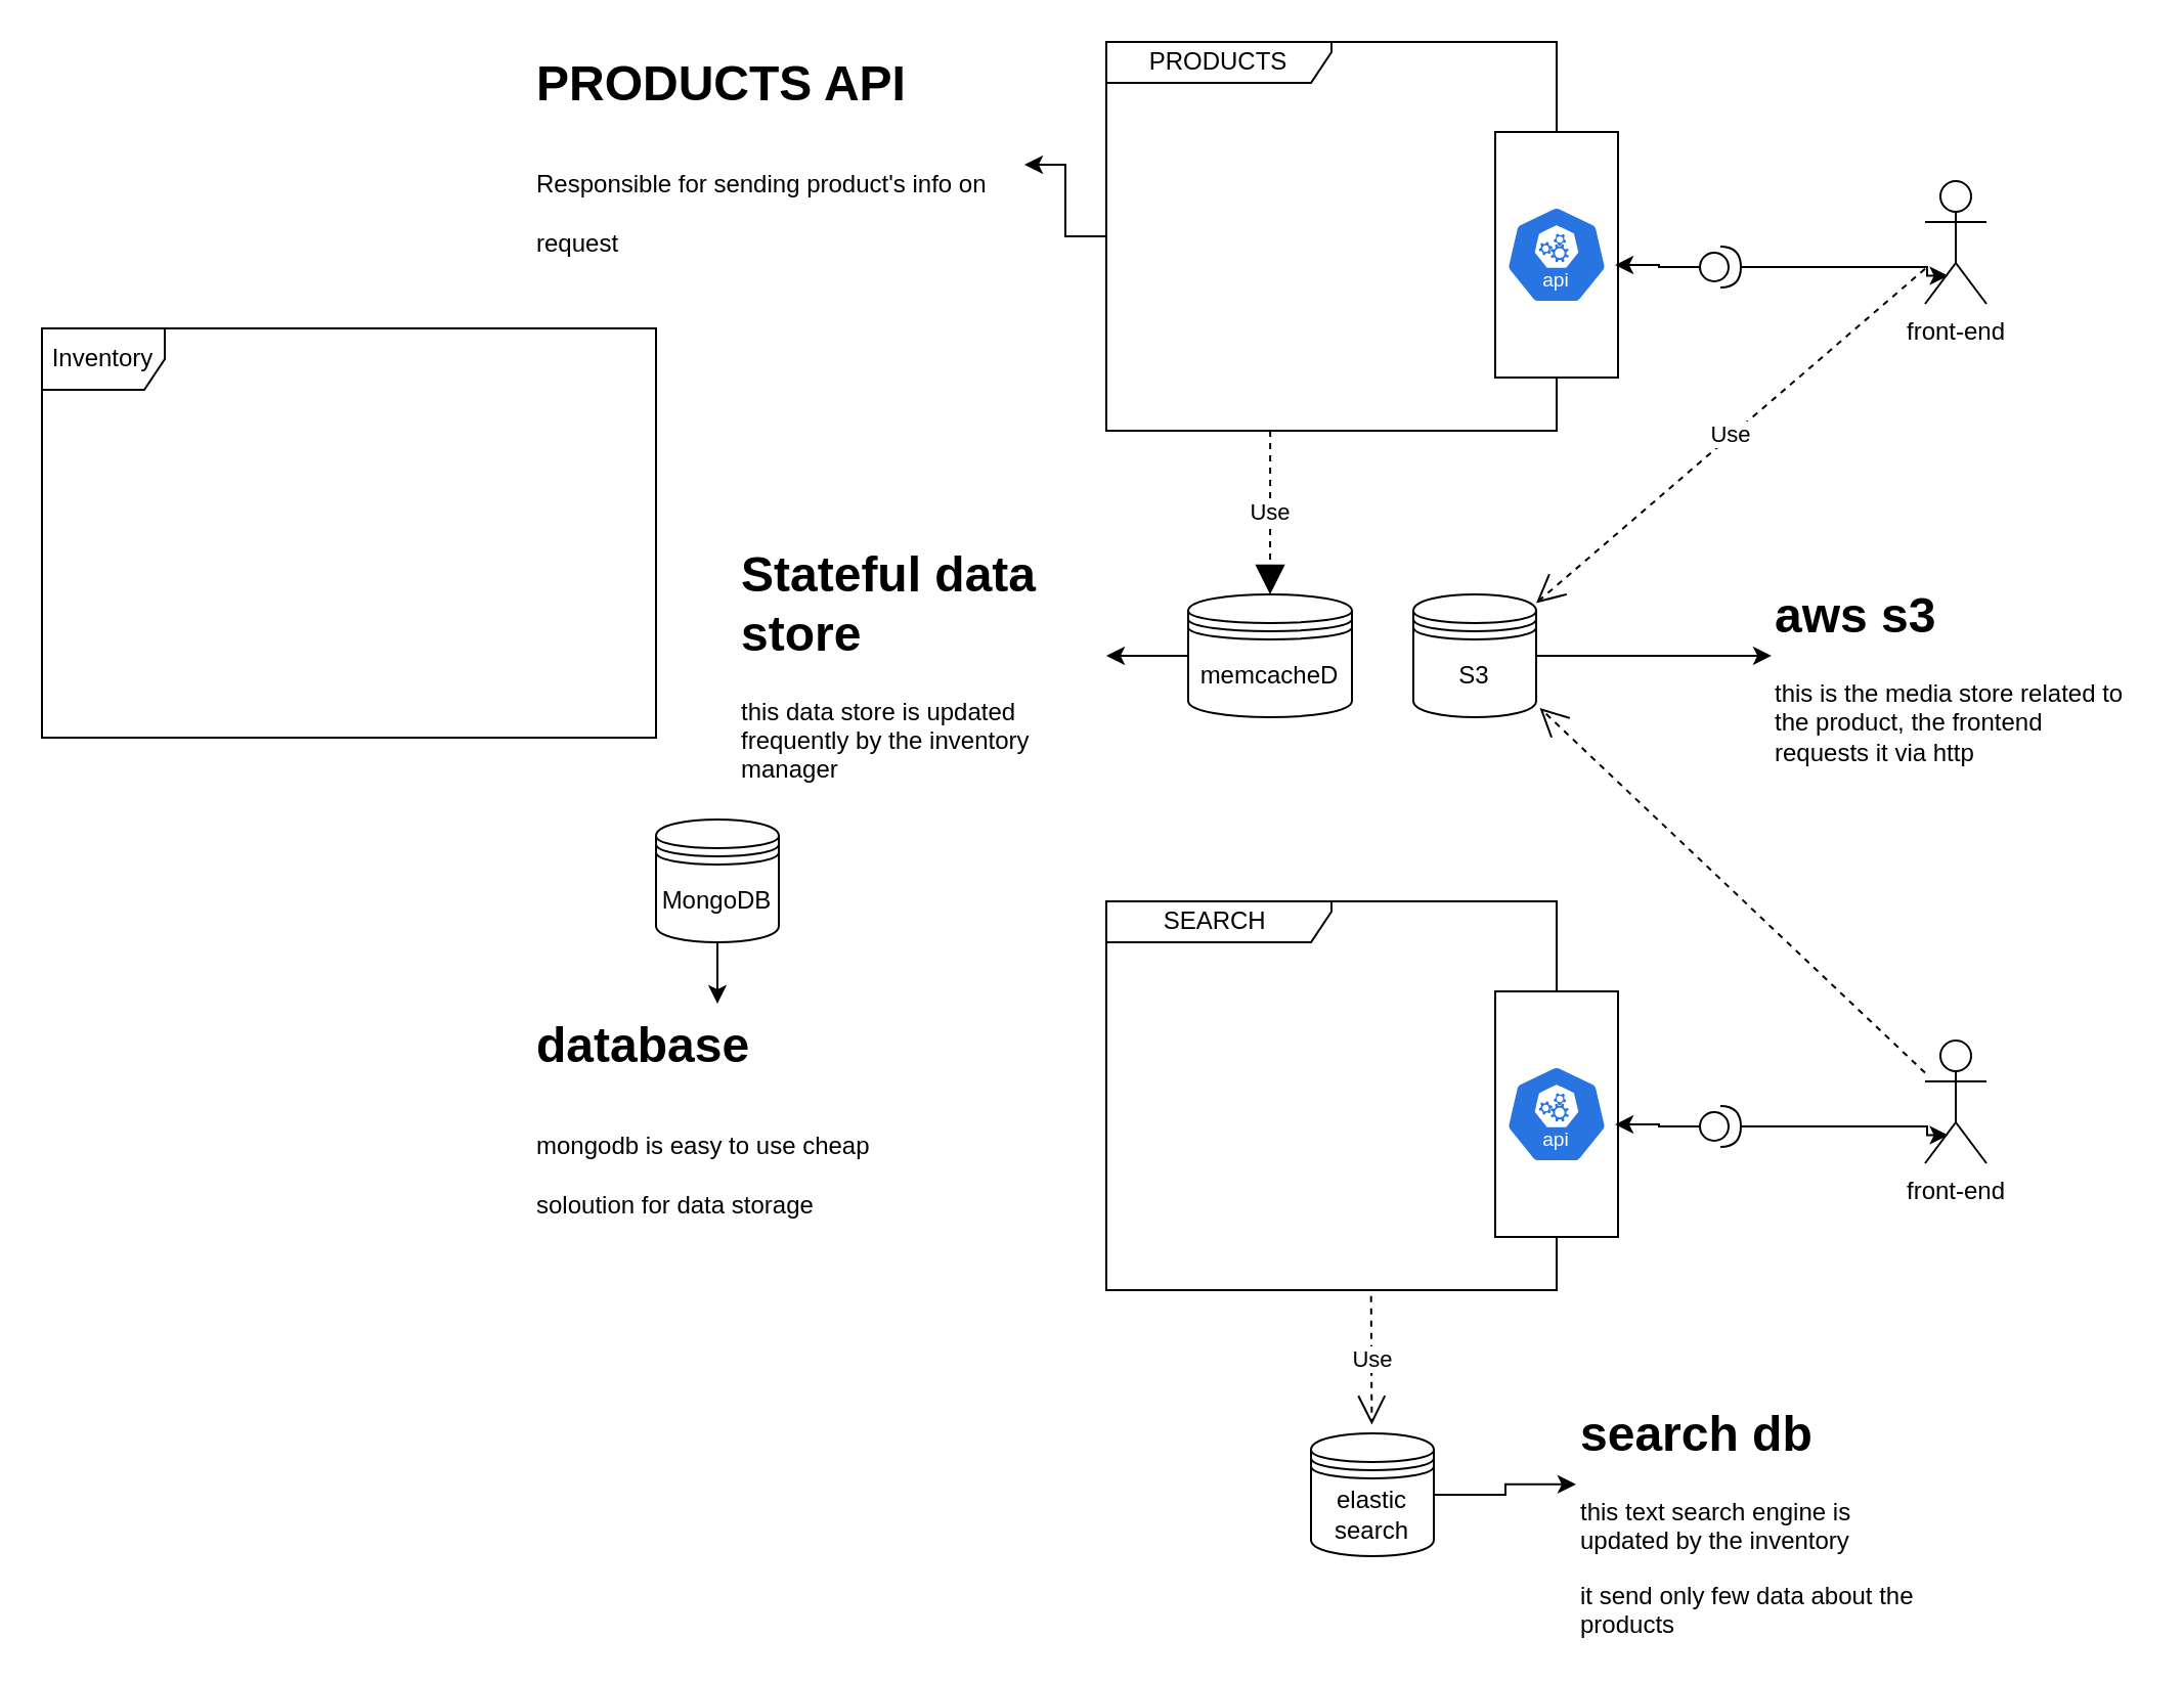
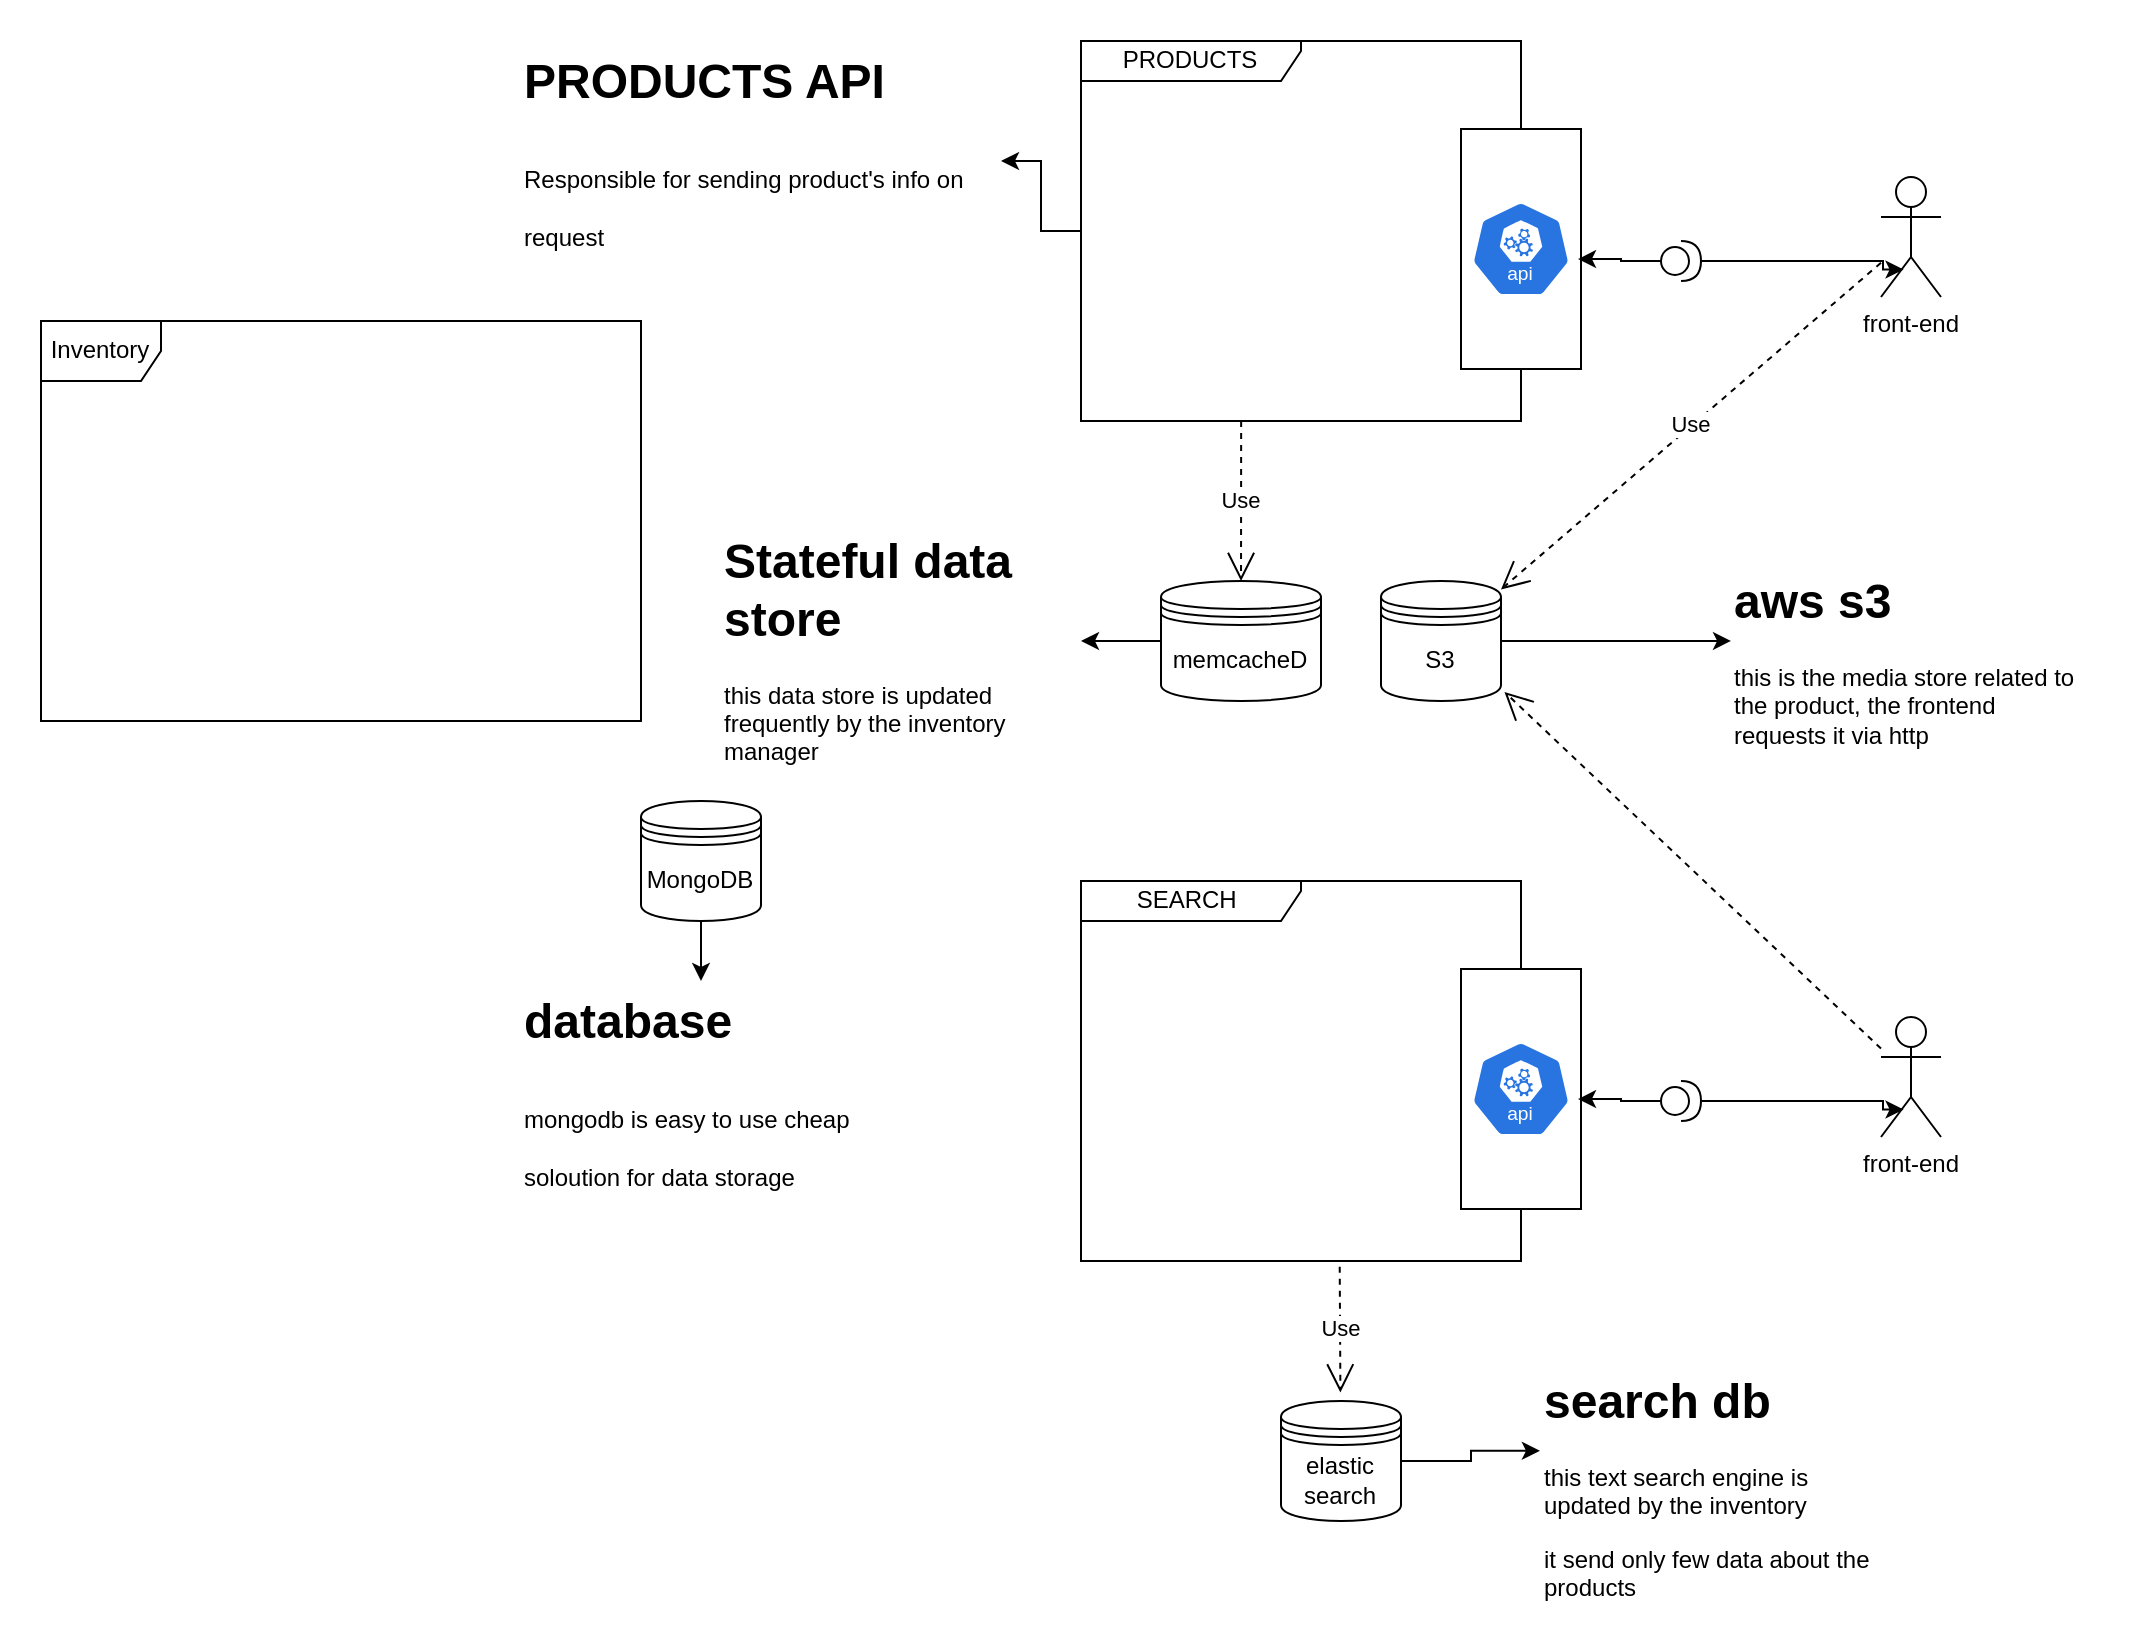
  <mxCell id="0" />
  <mxCell id="1" parent="0" />
  <mxCell id="2" style="edgeStyle=orthogonalEdgeStyle;rounded=0;orthogonalLoop=1;jettySize=auto;html=1;" edge="1" parent="1" source="3" target="4"><mxGeometry relative="1" as="geometry" /></mxCell>
  <mxCell id="3" value="PRODUCTS" style="shape=umlFrame;whiteSpace=wrap;html=1;pointerEvents=0;width=110;height=20;" vertex="1" parent="1"><mxGeometry x="540" y="20" width="220" height="190" as="geometry" /></mxCell>
  <mxCell id="4" value="&lt;h1 style=&quot;margin-top: 0px;&quot;&gt;&lt;span style=&quot;background-color: initial;&quot;&gt;PRODUCTS API&lt;/span&gt;&lt;/h1&gt;&lt;h1 style=&quot;margin-top: 0px;&quot;&gt;&lt;span style=&quot;font-size: 12px; font-weight: 400;&quot;&gt;Responsible for sending product's info on request&lt;/span&gt;&lt;/h1&gt;" style="text;html=1;whiteSpace=wrap;overflow=hidden;rounded=0;" vertex="1" parent="1"><mxGeometry x="260" y="20" width="240" height="120" as="geometry" /></mxCell>
  <mxCell id="5" value="" style="rounded=0;whiteSpace=wrap;html=1;" vertex="1" parent="1"><mxGeometry x="730" y="64" width="60" height="120" as="geometry" /></mxCell>
  <mxCell id="6" value="" style="aspect=fixed;sketch=0;html=1;dashed=0;whitespace=wrap;fillColor=#2875E2;strokeColor=#ffffff;points=[[0.005,0.63,0],[0.1,0.2,0],[0.9,0.2,0],[0.5,0,0],[0.995,0.63,0],[0.72,0.99,0],[0.5,1,0],[0.28,0.99,0]];shape=mxgraph.kubernetes.icon2;kubernetesLabel=1;prIcon=api" vertex="1" parent="1"><mxGeometry x="735" y="100" width="50" height="48" as="geometry" /></mxCell>
  <mxCell id="7" value="front-end" style="shape=umlActor;verticalLabelPosition=bottom;verticalAlign=top;html=1;" vertex="1" parent="1"><mxGeometry x="940" y="88" width="30" height="60" as="geometry" /></mxCell>
  <mxCell id="8" value="" style="shape=providedRequiredInterface;html=1;verticalLabelPosition=bottom;sketch=0;" vertex="1" parent="1"><mxGeometry x="830" y="120" width="20" height="20" as="geometry" /></mxCell>
  <mxCell id="9" style="edgeStyle=orthogonalEdgeStyle;rounded=0;orthogonalLoop=1;jettySize=auto;html=1;entryX=0.975;entryY=0.542;entryDx=0;entryDy=0;entryPerimeter=0;" edge="1" parent="1" source="8" target="5"><mxGeometry relative="1" as="geometry" /></mxCell>
  <mxCell id="10" style="edgeStyle=orthogonalEdgeStyle;rounded=0;orthogonalLoop=1;jettySize=auto;html=1;entryX=0.376;entryY=0.771;entryDx=0;entryDy=0;entryPerimeter=0;" edge="1" parent="1" source="8" target="7"><mxGeometry relative="1" as="geometry"><Array as="points"><mxPoint x="941" y="130" /></Array></mxGeometry></mxCell>
- <mxCell id="11" value="Use" style="endArrow=block;endSize=12;dashed=1;html=1;rounded=0;exitX=0.364;exitY=1;exitDx=0;exitDy=0;exitPerimeter=0;" edge="1" parent="1" source="3" target="12"><mxGeometry width="160" relative="1" as="geometry"><mxPoint x="590" y="230" as="sourcePoint" /><mxPoint x="750" y="230" as="targetPoint" /><mxPoint as="offset" /></mxGeometry></mxCell>
+ <mxCell id="11" value="Use" style="endArrow=open;endSize=12;dashed=1;html=1;rounded=0;exitX=0.364;exitY=1;exitDx=0;exitDy=0;exitPerimeter=0;" edge="1" parent="1" source="3" target="12"><mxGeometry width="160" relative="1" as="geometry"><mxPoint x="590" y="230" as="sourcePoint" /><mxPoint x="750" y="230" as="targetPoint" /><mxPoint as="offset" /></mxGeometry></mxCell>
  <mxCell id="12" value="memcacheD" style="shape=datastore;whiteSpace=wrap;html=1;" vertex="1" parent="1"><mxGeometry x="580" y="290" width="80" height="60" as="geometry" /></mxCell>
  <mxCell id="13" value="&lt;h1 style=&quot;margin-top: 0px;&quot;&gt;Stateful data store&lt;/h1&gt;&lt;p&gt;this data store is updated frequently by the inventory manager&lt;/p&gt;" style="text;html=1;whiteSpace=wrap;overflow=hidden;rounded=0;" vertex="1" parent="1"><mxGeometry x="360" y="260" width="180" height="120" as="geometry" /></mxCell>
  <mxCell id="14" style="edgeStyle=orthogonalEdgeStyle;rounded=0;orthogonalLoop=1;jettySize=auto;html=1;entryX=1;entryY=0.5;entryDx=0;entryDy=0;" edge="1" parent="1" source="12" target="13"><mxGeometry relative="1" as="geometry" /></mxCell>
  <mxCell id="15" value="Use" style="endArrow=open;endSize=12;dashed=1;html=1;rounded=0;" edge="1" parent="1" source="7" target="16"><mxGeometry width="160" relative="1" as="geometry"><mxPoint x="760" y="260" as="sourcePoint" /><mxPoint x="920" y="260" as="targetPoint" /></mxGeometry></mxCell>
  <mxCell id="16" value="S3" style="shape=datastore;whiteSpace=wrap;html=1;" vertex="1" parent="1"><mxGeometry x="690" y="290" width="60" height="60" as="geometry" /></mxCell>
  <mxCell id="17" value="&lt;h1 style=&quot;margin-top: 0px;&quot;&gt;aws s3&lt;/h1&gt;&lt;p&gt;this is the media store related to the product, the frontend requests it via http&lt;/p&gt;" style="text;html=1;whiteSpace=wrap;overflow=hidden;rounded=0;" vertex="1" parent="1"><mxGeometry x="865" y="280" width="180" height="120" as="geometry" /></mxCell>
  <mxCell id="18" style="edgeStyle=orthogonalEdgeStyle;rounded=0;orthogonalLoop=1;jettySize=auto;html=1;entryX=0;entryY=0.333;entryDx=0;entryDy=0;entryPerimeter=0;" edge="1" parent="1" source="16" target="17"><mxGeometry relative="1" as="geometry" /></mxCell>
  <mxCell id="19" style="edgeStyle=orthogonalEdgeStyle;rounded=0;orthogonalLoop=1;jettySize=auto;html=1;" edge="1" parent="1" source="20" target="21"><mxGeometry relative="1" as="geometry" /></mxCell>
  <mxCell id="20" value="MongoDB" style="shape=datastore;whiteSpace=wrap;html=1;" vertex="1" parent="1"><mxGeometry x="320" y="400" width="60" height="60" as="geometry" /></mxCell>
  <mxCell id="21" value="&lt;h1 style=&quot;margin-top: 0px;&quot;&gt;&lt;span style=&quot;background-color: initial;&quot;&gt;database&lt;/span&gt;&lt;/h1&gt;&lt;h1 style=&quot;margin-top: 0px;&quot;&gt;&lt;span style=&quot;font-size: 12px; font-weight: 400;&quot;&gt;mongodb is easy to use cheap soloution for data storage&lt;/span&gt;&lt;/h1&gt;" style="text;html=1;whiteSpace=wrap;overflow=hidden;rounded=0;" vertex="1" parent="1"><mxGeometry x="260" y="490" width="180" height="120" as="geometry" /></mxCell>
  <mxCell id="22" value="SEARCH&amp;nbsp;" style="shape=umlFrame;whiteSpace=wrap;html=1;pointerEvents=0;width=110;height=20;" vertex="1" parent="1"><mxGeometry x="540" y="440" width="220" height="190" as="geometry" /></mxCell>
  <mxCell id="23" value="" style="rounded=0;whiteSpace=wrap;html=1;" vertex="1" parent="1"><mxGeometry x="730" y="484" width="60" height="120" as="geometry" /></mxCell>
  <mxCell id="24" value="" style="aspect=fixed;sketch=0;html=1;dashed=0;whitespace=wrap;fillColor=#2875E2;strokeColor=#ffffff;points=[[0.005,0.63,0],[0.1,0.2,0],[0.9,0.2,0],[0.5,0,0],[0.995,0.63,0],[0.72,0.99,0],[0.5,1,0],[0.28,0.99,0]];shape=mxgraph.kubernetes.icon2;kubernetesLabel=1;prIcon=api" vertex="1" parent="1"><mxGeometry x="735" y="520" width="50" height="48" as="geometry" /></mxCell>
  <mxCell id="25" value="front-end" style="shape=umlActor;verticalLabelPosition=bottom;verticalAlign=top;html=1;" vertex="1" parent="1"><mxGeometry x="940" y="508" width="30" height="60" as="geometry" /></mxCell>
  <mxCell id="26" value="" style="shape=providedRequiredInterface;html=1;verticalLabelPosition=bottom;sketch=0;" vertex="1" parent="1"><mxGeometry x="830" y="540" width="20" height="20" as="geometry" /></mxCell>
  <mxCell id="27" style="edgeStyle=orthogonalEdgeStyle;rounded=0;orthogonalLoop=1;jettySize=auto;html=1;entryX=0.975;entryY=0.542;entryDx=0;entryDy=0;entryPerimeter=0;" edge="1" parent="1" source="26" target="23"><mxGeometry relative="1" as="geometry" /></mxCell>
  <mxCell id="28" style="edgeStyle=orthogonalEdgeStyle;rounded=0;orthogonalLoop=1;jettySize=auto;html=1;entryX=0.376;entryY=0.771;entryDx=0;entryDy=0;entryPerimeter=0;" edge="1" parent="1" source="26" target="25"><mxGeometry relative="1" as="geometry"><Array as="points"><mxPoint x="941" y="550" /></Array></mxGeometry></mxCell>
  <mxCell id="29" value="" style="endArrow=open;endSize=12;dashed=1;html=1;rounded=0;entryX=1.029;entryY=0.924;entryDx=0;entryDy=0;entryPerimeter=0;" edge="1" parent="1" source="25" target="16"><mxGeometry x="1" y="135" width="160" relative="1" as="geometry"><mxPoint x="950" y="370" as="sourcePoint" /><mxPoint x="760" y="533" as="targetPoint" /><mxPoint x="-18" y="14" as="offset" /></mxGeometry></mxCell>
  <mxCell id="30" value="elastic search" style="shape=datastore;whiteSpace=wrap;html=1;" vertex="1" parent="1"><mxGeometry x="640" y="700" width="60" height="60" as="geometry" /></mxCell>
  <mxCell id="31" value="Use" style="endArrow=open;endSize=12;dashed=1;html=1;rounded=0;exitX=0.588;exitY=1.015;exitDx=0;exitDy=0;exitPerimeter=0;entryX=0.495;entryY=-0.071;entryDx=0;entryDy=0;entryPerimeter=0;" edge="1" parent="1" source="22" target="30"><mxGeometry width="160" relative="1" as="geometry"><mxPoint x="780" y="597" as="sourcePoint" /><mxPoint x="590" y="760" as="targetPoint" /></mxGeometry></mxCell>
  <mxCell id="32" value="&lt;h1 style=&quot;margin-top: 0px;&quot;&gt;search db&lt;/h1&gt;&lt;p&gt;this text search engine is updated by the inventory&lt;/p&gt;&lt;p&gt;it send only few data about the products&lt;/p&gt;" style="text;html=1;whiteSpace=wrap;overflow=hidden;rounded=0;" vertex="1" parent="1"><mxGeometry x="770" y="680" width="180" height="120" as="geometry" /></mxCell>
  <mxCell id="33" style="edgeStyle=orthogonalEdgeStyle;rounded=0;orthogonalLoop=1;jettySize=auto;html=1;entryX=-0.003;entryY=0.374;entryDx=0;entryDy=0;entryPerimeter=0;" edge="1" parent="1" source="30" target="32"><mxGeometry relative="1" as="geometry" /></mxCell>
  <mxCell id="34" value="Inventory" style="shape=umlFrame;whiteSpace=wrap;html=1;pointerEvents=0;" vertex="1" parent="1"><mxGeometry x="20" y="160" width="300" height="200" as="geometry" /></mxCell>
